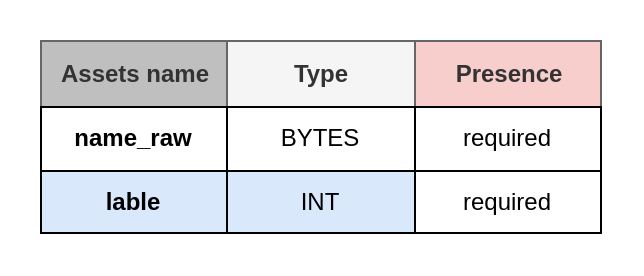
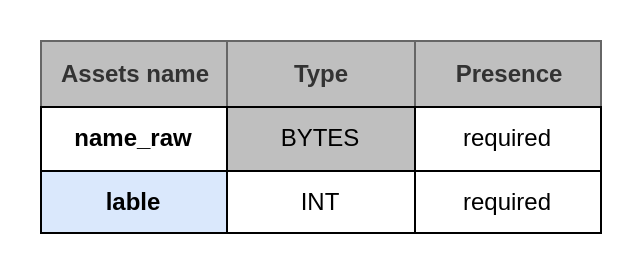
  <mxCell id="0" />
  <mxCell id="1" parent="0" />
  <mxCell id="2" value="Assets" style="childLayout=tableLayout;recursiveResize=0;strokeColor=#6c8ebf;fillColor=#dae8fc;" vertex="1" parent="1"><mxGeometry x="20" y="20" width="280" height="96" as="geometry" /></mxCell>
  <mxCell id="3" style="shape=tableRow;horizontal=0;startSize=0;swimlaneHead=0;swimlaneBody=0;top=0;left=0;bottom=0;right=0;dropTarget=0;collapsible=0;recursiveResize=0;expand=0;fontStyle=0;strokeColor=inherit;fillColor=#ffffff;" vertex="1" parent="2"><mxGeometry width="280" height="33" as="geometry" /></mxCell>
  <mxCell id="4" value="Assets name" style="connectable=0;recursiveResize=0;strokeColor=#666666;fillColor=#BFBFBF;align=center;fontStyle=1;html=1;fontColor=#333333;" vertex="1" parent="3"><mxGeometry width="93" height="33" as="geometry"><mxRectangle width="93" height="33" as="alternateBounds" /></mxGeometry></mxCell>
- <mxCell id="5" value="Type" style="connectable=0;recursiveResize=0;strokeColor=#666666;fillColor=#f5f5f5;align=center;fontStyle=1;html=1;fontColor=#333333;" vertex="1" parent="3"><mxGeometry x="93" width="94" height="33" as="geometry"><mxRectangle width="94" height="33" as="alternateBounds" /></mxGeometry></mxCell>
- <mxCell id="6" value="Presence" style="connectable=0;recursiveResize=0;strokeColor=#666666;fillColor=#f8cecc;align=center;fontStyle=1;html=1;fontColor=#333333;" vertex="1" parent="3"><mxGeometry x="187" width="93" height="33" as="geometry"><mxRectangle width="93" height="33" as="alternateBounds" /></mxGeometry></mxCell>
+ <mxCell id="5" value="Type" style="connectable=0;recursiveResize=0;strokeColor=#666666;fillColor=#BFBFBF;align=center;fontStyle=1;html=1;fontColor=#333333;" vertex="1" parent="3"><mxGeometry x="93" width="94" height="33" as="geometry"><mxRectangle width="94" height="33" as="alternateBounds" /></mxGeometry></mxCell>
+ <mxCell id="6" value="Presence" style="connectable=0;recursiveResize=0;strokeColor=#666666;fillColor=#BFBFBF;align=center;fontStyle=1;html=1;fontColor=#333333;" vertex="1" parent="3"><mxGeometry x="187" width="93" height="33" as="geometry"><mxRectangle width="93" height="33" as="alternateBounds" /></mxGeometry></mxCell>
  <mxCell id="7" value="" style="shape=tableRow;horizontal=0;startSize=0;swimlaneHead=0;swimlaneBody=0;top=0;left=0;bottom=0;right=0;dropTarget=0;collapsible=0;recursiveResize=0;expand=0;fontStyle=0;strokeColor=inherit;fillColor=#ffffff;" vertex="1" parent="2"><mxGeometry y="33" width="280" height="32" as="geometry" /></mxCell>
  <mxCell id="8" value="&lt;b&gt;name_raw&lt;/b&gt;" style="connectable=0;recursiveResize=0;align=center;whiteSpace=wrap;html=1;" vertex="1" parent="7"><mxGeometry width="93" height="32" as="geometry"><mxRectangle width="93" height="32" as="alternateBounds" /></mxGeometry></mxCell>
- <mxCell id="9" value="BYTES" style="connectable=0;recursiveResize=0;align=center;whiteSpace=wrap;html=1;" vertex="1" parent="7"><mxGeometry x="93" width="94" height="32" as="geometry"><mxRectangle width="94" height="32" as="alternateBounds" /></mxGeometry></mxCell>
+ <mxCell id="9" value="BYTES" style="connectable=0;recursiveResize=0;align=center;whiteSpace=wrap;html=1;fillColor=#bfbfbf;" vertex="1" parent="7"><mxGeometry x="93" width="94" height="32" as="geometry"><mxRectangle width="94" height="32" as="alternateBounds" /></mxGeometry></mxCell>
  <mxCell id="10" value="required" style="connectable=0;recursiveResize=0;align=center;whiteSpace=wrap;html=1;" vertex="1" parent="7"><mxGeometry x="187" width="93" height="32" as="geometry"><mxRectangle width="93" height="32" as="alternateBounds" /></mxGeometry></mxCell>
  <mxCell id="11" value="" style="shape=tableRow;horizontal=0;startSize=0;swimlaneHead=0;swimlaneBody=0;top=0;left=0;bottom=0;right=0;dropTarget=0;collapsible=0;recursiveResize=0;expand=0;fontStyle=1;strokeColor=inherit;fillColor=#EAF2D3;" vertex="1" parent="2"><mxGeometry y="65" width="280" height="31" as="geometry" /></mxCell>
  <mxCell id="12" value="&lt;b&gt;lable&lt;/b&gt;" style="connectable=0;recursiveResize=0;whiteSpace=wrap;html=1;fillColor=#dae8fc;" vertex="1" parent="11"><mxGeometry width="93" height="31" as="geometry"><mxRectangle width="93" height="31" as="alternateBounds" /></mxGeometry></mxCell>
- <mxCell id="13" value="INT" style="connectable=0;recursiveResize=0;whiteSpace=wrap;html=1;fillColor=#dae8fc;" vertex="1" parent="11"><mxGeometry x="93" width="94" height="31" as="geometry"><mxRectangle width="94" height="31" as="alternateBounds" /></mxGeometry></mxCell>
+ <mxCell id="13" value="INT" style="connectable=0;recursiveResize=0;whiteSpace=wrap;html=1;" vertex="1" parent="11"><mxGeometry x="93" width="94" height="31" as="geometry"><mxRectangle width="94" height="31" as="alternateBounds" /></mxGeometry></mxCell>
  <mxCell id="14" value="required" style="connectable=0;recursiveResize=0;whiteSpace=wrap;html=1;" vertex="1" parent="11"><mxGeometry x="187" width="93" height="31" as="geometry"><mxRectangle width="93" height="31" as="alternateBounds" /></mxGeometry></mxCell>
